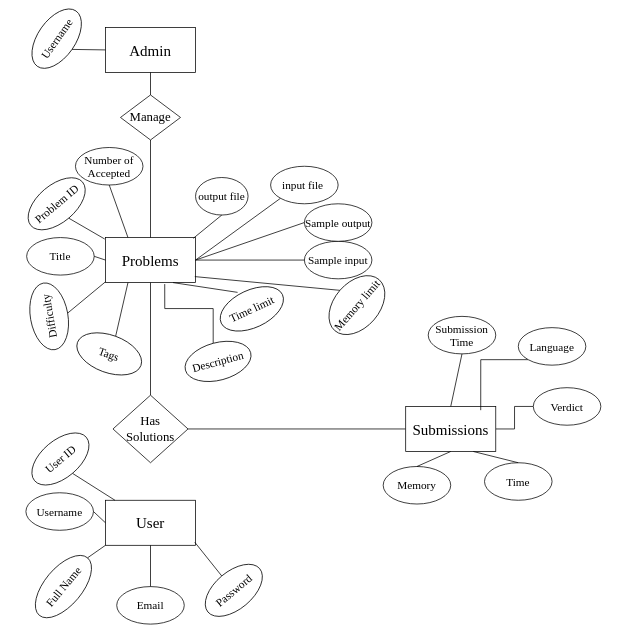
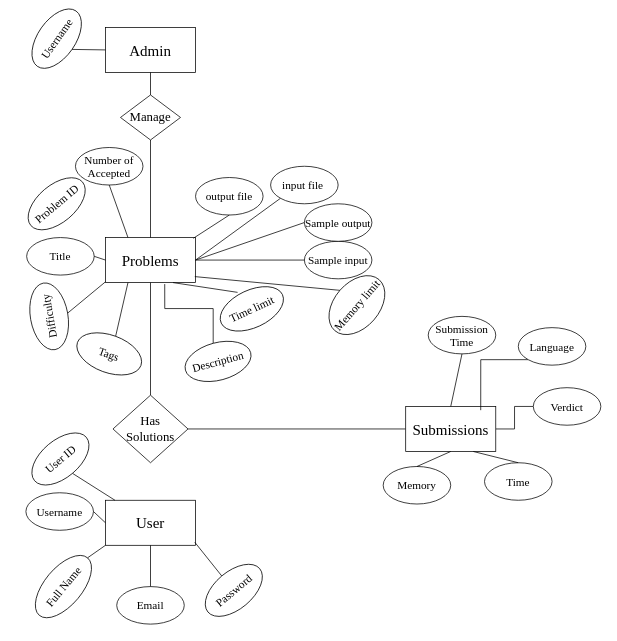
  <mxCell id="0" />
  <mxCell id="1" parent="0" />
  <mxCell id="2" value="Admin" style="rounded=0;whiteSpace=wrap;html=1;fontFamily=Times New Roman;fontStyle=0;verticalAlign=middle;fontSize=20;" parent="1" vertex="1"><mxGeometry x="140" y="30" width="120" height="60" as="geometry" /></mxCell>
  <mxCell id="3" value="Username" style="ellipse;whiteSpace=wrap;html=1;rotation=-55;fontFamily=Times New Roman;fontStyle=0;verticalAlign=middle;fontSize=15;" parent="1" vertex="1"><mxGeometry y="20" width="90" height="50" as="geometry" x="30" /></mxCell>
  <mxCell id="4" value="" style="endArrow=none;html=1;entryX=0;entryY=0.5;entryDx=0;entryDy=0;exitX=0.5;exitY=1;exitDx=0;exitDy=0;fontFamily=Times New Roman;fontStyle=0;verticalAlign=middle;fontSize=15;" parent="1" source="3" target="2" edge="1"><mxGeometry width="50" height="50" relative="1" as="geometry"><mxPoint y="170" as="sourcePoint" x="30" /><mxPoint x="80" y="120" as="targetPoint" /></mxGeometry></mxCell>
  <mxCell id="5" value="Manage" style="rhombus;whiteSpace=wrap;html=1;fontFamily=Times New Roman;fontStyle=0;verticalAlign=middle;fontSize=17;" parent="1" vertex="1"><mxGeometry x="160" y="120" width="80" height="60" as="geometry" /></mxCell>
  <mxCell id="6" value="" style="endArrow=none;html=1;entryX=0.5;entryY=1;entryDx=0;entryDy=0;exitX=0.5;exitY=0;exitDx=0;exitDy=0;fontFamily=Times New Roman;fontStyle=0;verticalAlign=middle;fontSize=15;" parent="1" source="5" target="2" edge="1"><mxGeometry width="50" height="50" relative="1" as="geometry"><mxPoint y="290" as="sourcePoint" x="30" /><mxPoint x="80" y="240" as="targetPoint" /></mxGeometry></mxCell>
  <mxCell id="7" value="Problems" style="rounded=0;whiteSpace=wrap;html=1;fontFamily=Times New Roman;fontStyle=0;verticalAlign=middle;fontSize=20;" parent="1" vertex="1"><mxGeometry x="140" y="310" width="120" height="60" as="geometry" /></mxCell>
  <mxCell id="8" value="" style="endArrow=none;html=1;entryX=0.5;entryY=1;entryDx=0;entryDy=0;exitX=0.5;exitY=0;exitDx=0;exitDy=0;fontFamily=Times New Roman;fontStyle=0;verticalAlign=middle;fontSize=15;" parent="1" source="7" target="5" edge="1"><mxGeometry width="50" height="50" relative="1" as="geometry"><mxPoint x="90" y="240" as="sourcePoint" /><mxPoint x="140" y="190" as="targetPoint" /></mxGeometry></mxCell>
  <mxCell id="9" value="Problem ID" style="ellipse;whiteSpace=wrap;html=1;rotation=-40;fontFamily=Times New Roman;fontStyle=0;verticalAlign=middle;fontSize=15;" parent="1" vertex="1"><mxGeometry y="240" width="90" height="50" as="geometry" x="30" /></mxCell>
- <mxCell id="10" value="" style="endArrow=none;html=1;entryX=0.5;entryY=1;entryDx=0;entryDy=0;exitX=-0.008;exitY=0.033;exitDx=0;exitDy=0;exitPerimeter=0;fontFamily=Times New Roman;fontStyle=0;verticalAlign=middle;fontSize=15;" parent="1" source="7" target="9" edge="1"><mxGeometry width="50" height="50" relative="1" as="geometry"><mxPoint x="20" y="440" as="sourcePoint" /><mxPoint x="70" y="390" as="targetPoint" /></mxGeometry></mxCell>
  <mxCell id="11" value="Title" style="ellipse;whiteSpace=wrap;html=1;rotation=0;fontFamily=Times New Roman;fontStyle=0;verticalAlign=middle;fontSize=15;" parent="1" vertex="1"><mxGeometry x="35" y="310" width="90" height="50" as="geometry" /></mxCell>
  <mxCell id="12" value="" style="endArrow=none;html=1;entryX=1;entryY=0.5;entryDx=0;entryDy=0;exitX=0;exitY=0.5;exitDx=0;exitDy=0;fontFamily=Times New Roman;fontStyle=0;verticalAlign=middle;fontSize=15;" parent="1" source="7" target="11" edge="1"><mxGeometry width="50" height="50" relative="1" as="geometry"><mxPoint x="20" y="440" as="sourcePoint" /><mxPoint x="70" y="390" as="targetPoint" /></mxGeometry></mxCell>
  <mxCell id="13" value="Difficulty" style="ellipse;whiteSpace=wrap;html=1;rotation=-100;fontFamily=Times New Roman;fontStyle=0;verticalAlign=middle;fontSize=15;" parent="1" vertex="1"><mxGeometry x="20" y="390" width="90" height="50" as="geometry" /></mxCell>
  <mxCell id="14" value="" style="endArrow=none;html=1;exitX=0.5;exitY=1;exitDx=0;exitDy=0;entryX=0;entryY=0.983;entryDx=0;entryDy=0;entryPerimeter=0;fontFamily=Times New Roman;fontStyle=0;verticalAlign=middle;fontSize=15;" parent="1" source="13" target="7" edge="1"><mxGeometry width="50" height="50" relative="1" as="geometry"><mxPoint x="155" y="520" as="sourcePoint" /><mxPoint x="205" y="470" as="targetPoint" /></mxGeometry></mxCell>
  <mxCell id="15" value="Tags" style="ellipse;whiteSpace=wrap;html=1;rotation=20;fontFamily=Times New Roman;fontStyle=0;verticalAlign=middle;fontSize=15;" parent="1" vertex="1"><mxGeometry x="100" y="440" width="90" height="50" as="geometry" /></mxCell>
  <mxCell id="16" value="" style="endArrow=none;html=1;exitX=0.5;exitY=0;exitDx=0;exitDy=0;entryX=0.25;entryY=1;entryDx=0;entryDy=0;fontFamily=Times New Roman;fontStyle=0;verticalAlign=middle;fontSize=15;" parent="1" source="15" target="7" edge="1"><mxGeometry width="50" height="50" relative="1" as="geometry"><mxPoint x="230" y="440" as="sourcePoint" /><mxPoint x="280" y="390" as="targetPoint" /></mxGeometry></mxCell>
  <mxCell id="17" style="edgeStyle=orthogonalEdgeStyle;rounded=0;orthogonalLoop=1;jettySize=auto;html=1;exitX=0.5;exitY=0;exitDx=0;exitDy=0;entryX=0.658;entryY=1.033;entryDx=0;entryDy=0;entryPerimeter=0;endArrow=none;endFill=0;endSize=25;strokeColor=#000000;fontFamily=Times New Roman;fontStyle=0;verticalAlign=middle;fontSize=15;" edge="1" parent="1" source="18" target="7"><mxGeometry relative="1" as="geometry" /></mxCell>
  <mxCell id="18" value="Description" style="ellipse;whiteSpace=wrap;html=1;rotation=-15;fontFamily=Times New Roman;fontStyle=0;verticalAlign=middle;fontSize=15;" parent="1" vertex="1"><mxGeometry x="245" y="450" width="90" height="50" as="geometry" /></mxCell>
  <mxCell id="19" value="Sample input" style="ellipse;whiteSpace=wrap;html=1;rotation=0;fontFamily=Times New Roman;fontStyle=0;verticalAlign=middle;fontSize=15;" parent="1" vertex="1"><mxGeometry x="405" y="315" width="90" height="50" as="geometry" /></mxCell>
  <mxCell id="20" value="Sample output" style="ellipse;whiteSpace=wrap;html=1;fontFamily=Times New Roman;fontStyle=0;verticalAlign=middle;fontSize=15;" parent="1" vertex="1"><mxGeometry x="405" y="265" width="90" height="50" as="geometry" /></mxCell>
  <mxCell id="21" value="Time limit" style="ellipse;whiteSpace=wrap;html=1;rotation=-25;fontFamily=Times New Roman;fontStyle=0;verticalAlign=middle;fontSize=15;" parent="1" vertex="1"><mxGeometry x="290" y="380" width="90" height="50" as="geometry" /></mxCell>
  <mxCell id="22" value="Memory limit" style="ellipse;whiteSpace=wrap;html=1;rotation=-49;fontFamily=Times New Roman;fontStyle=0;verticalAlign=middle;fontSize=15;" parent="1" vertex="1"><mxGeometry x="430" y="370" width="90" height="60" as="geometry" /></mxCell>
  <mxCell id="23" value="input file&amp;nbsp;" style="ellipse;whiteSpace=wrap;html=1;fontFamily=Times New Roman;fontStyle=0;verticalAlign=middle;fontSize=15;" parent="1" vertex="1"><mxGeometry x="360" y="215" width="90" height="50" as="geometry" /></mxCell>
- <mxCell id="24" value="output file" style="ellipse;whiteSpace=wrap;html=1;fontFamily=Times New Roman;fontStyle=0;verticalAlign=middle;fontSize=15;" parent="1" vertex="1"><mxGeometry x="260" y="230" width="70" height="50" as="geometry" /></mxCell>
+ <mxCell id="24" value="output file" style="ellipse;whiteSpace=wrap;html=1;fontFamily=Times New Roman;fontStyle=0;verticalAlign=middle;fontSize=15;" parent="1" vertex="1"><mxGeometry x="260" y="230" width="90" height="50" as="geometry" /></mxCell>
  <mxCell id="25" value="Number of Accepted" style="ellipse;whiteSpace=wrap;html=1;fontFamily=Times New Roman;fontStyle=0;verticalAlign=middle;fontSize=15;" parent="1" vertex="1"><mxGeometry x="100" y="190" width="90" height="50" as="geometry" /></mxCell>
  <mxCell id="26" value="" style="endArrow=none;html=1;entryX=0.75;entryY=1;entryDx=0;entryDy=0;exitX=0.412;exitY=-0.059;exitDx=0;exitDy=0;exitPerimeter=0;fontFamily=Times New Roman;fontStyle=0;verticalAlign=middle;fontSize=15;" parent="1" source="21" target="7" edge="1"><mxGeometry width="50" height="50" relative="1" as="geometry"><mxPoint x="245" y="420" as="sourcePoint" /><mxPoint x="295" y="370" as="targetPoint" /></mxGeometry></mxCell>
  <mxCell id="27" value="" style="endArrow=none;html=1;entryX=0.5;entryY=0;entryDx=0;entryDy=0;exitX=0.992;exitY=0.867;exitDx=0;exitDy=0;exitPerimeter=0;fontFamily=Times New Roman;fontStyle=0;verticalAlign=middle;fontSize=15;" parent="1" source="7" target="22" edge="1"><mxGeometry width="50" height="50" relative="1" as="geometry"><mxPoint x="280" y="400" as="sourcePoint" /><mxPoint x="330" y="350" as="targetPoint" /></mxGeometry></mxCell>
  <mxCell id="28" value="" style="endArrow=none;html=1;entryX=0;entryY=0.5;entryDx=0;entryDy=0;exitX=1;exitY=0.5;exitDx=0;exitDy=0;fontFamily=Times New Roman;fontStyle=0;verticalAlign=middle;fontSize=15;" parent="1" source="7" target="19" edge="1"><mxGeometry width="50" height="50" relative="1" as="geometry"><mxPoint x="210" y="580" as="sourcePoint" /><mxPoint x="260" y="530" as="targetPoint" /><Array as="points" /></mxGeometry></mxCell>
  <mxCell id="29" value="" style="endArrow=none;html=1;entryX=0;entryY=1;entryDx=0;entryDy=0;exitX=1;exitY=0.5;exitDx=0;exitDy=0;fontFamily=Times New Roman;fontStyle=0;verticalAlign=middle;fontSize=15;" parent="1" source="7" target="23" edge="1"><mxGeometry width="50" height="50" relative="1" as="geometry"><mxPoint x="355" y="550" as="sourcePoint" /><mxPoint x="405" y="500" as="targetPoint" /></mxGeometry></mxCell>
  <mxCell id="30" value="" style="endArrow=none;html=1;entryX=0.5;entryY=1;entryDx=0;entryDy=0;exitX=0.975;exitY=0.017;exitDx=0;exitDy=0;exitPerimeter=0;fontFamily=Times New Roman;fontStyle=0;verticalAlign=middle;fontSize=15;" parent="1" source="7" target="24" edge="1"><mxGeometry width="50" height="50" relative="1" as="geometry"><mxPoint x="263" y="310" as="sourcePoint" /><mxPoint x="260" y="240" as="targetPoint" /></mxGeometry></mxCell>
  <mxCell id="31" value="" style="endArrow=none;html=1;entryX=0;entryY=0.5;entryDx=0;entryDy=0;exitX=1;exitY=0.5;exitDx=0;exitDy=0;fontFamily=Times New Roman;fontStyle=0;verticalAlign=middle;fontSize=15;" parent="1" source="7" target="20" edge="1"><mxGeometry width="50" height="50" relative="1" as="geometry"><mxPoint x="335" y="350" as="sourcePoint" /><mxPoint x="385" y="300" as="targetPoint" /></mxGeometry></mxCell>
  <mxCell id="32" value="" style="endArrow=none;html=1;entryX=0.5;entryY=1;entryDx=0;entryDy=0;exitX=0.25;exitY=0;exitDx=0;exitDy=0;fontFamily=Times New Roman;fontStyle=0;verticalAlign=middle;fontSize=15;" parent="1" source="7" target="25" edge="1"><mxGeometry width="50" height="50" relative="1" as="geometry"><mxPoint x="-90" y="400" as="sourcePoint" /><mxPoint x="-40" y="350" as="targetPoint" /></mxGeometry></mxCell>
  <mxCell id="33" value="User" style="rounded=0;whiteSpace=wrap;html=1;fontFamily=Times New Roman;fontStyle=0;verticalAlign=middle;fontSize=20;" parent="1" vertex="1"><mxGeometry x="140" y="660" width="120" height="60" as="geometry" /></mxCell>
  <mxCell id="34" style="edgeStyle=orthogonalEdgeStyle;rounded=0;orthogonalLoop=1;jettySize=auto;html=1;exitX=1;exitY=0.5;exitDx=0;exitDy=0;entryX=0;entryY=0.5;entryDx=0;entryDy=0;endArrow=none;endFill=0;endSize=25;strokeColor=#000000;fontFamily=Times New Roman;fontSize=17;" edge="1" parent="1" source="35" target="48"><mxGeometry relative="1" as="geometry" /></mxCell>
  <mxCell id="35" value="Has&lt;br style=&quot;font-size: 17px;&quot;&gt;Solutions" style="rhombus;whiteSpace=wrap;html=1;fontFamily=Times New Roman;fontStyle=0;verticalAlign=middle;fontSize=17;" parent="1" vertex="1"><mxGeometry x="150" y="520" width="100" height="90" as="geometry" /></mxCell>
  <mxCell id="36" value="" style="endArrow=none;html=1;entryX=0.5;entryY=0;entryDx=0;entryDy=0;exitX=0.5;exitY=1;exitDx=0;exitDy=0;fontFamily=Times New Roman;fontStyle=0;verticalAlign=middle;fontSize=15;" parent="1" source="7" target="35" edge="1"><mxGeometry width="50" height="50" relative="1" as="geometry"><mxPoint x="10" y="810" as="sourcePoint" /><mxPoint x="60" y="760" as="targetPoint" /></mxGeometry></mxCell>
  <mxCell id="37" value="User ID" style="ellipse;whiteSpace=wrap;html=1;rotation=-40;fontFamily=Times New Roman;fontStyle=0;verticalAlign=middle;fontSize=15;" parent="1" vertex="1"><mxGeometry x="35" y="580" width="90" height="50" as="geometry" /></mxCell>
  <mxCell id="38" value="" style="endArrow=none;html=1;entryX=0.5;entryY=1;entryDx=0;entryDy=0;fontFamily=Times New Roman;fontStyle=0;verticalAlign=middle;fontSize=15;" parent="1" source="33" target="37" edge="1"><mxGeometry width="50" height="50" relative="1" as="geometry"><mxPoint x="10" y="770" as="sourcePoint" /><mxPoint x="60" y="720" as="targetPoint" /></mxGeometry></mxCell>
  <mxCell id="39" value="Username" style="ellipse;whiteSpace=wrap;html=1;fontFamily=Times New Roman;fontStyle=0;verticalAlign=middle;fontSize=15;" parent="1" vertex="1"><mxGeometry x="34" y="650" width="90" height="50" as="geometry" /></mxCell>
  <mxCell id="40" value="" style="endArrow=none;html=1;entryX=1;entryY=0.5;entryDx=0;entryDy=0;exitX=0;exitY=0.5;exitDx=0;exitDy=0;fontFamily=Times New Roman;fontStyle=0;verticalAlign=middle;fontSize=15;" parent="1" source="33" target="39" edge="1"><mxGeometry width="50" height="50" relative="1" as="geometry"><mxPoint x="10" y="770" as="sourcePoint" /><mxPoint x="60" y="720" as="targetPoint" /></mxGeometry></mxCell>
  <mxCell id="41" value="Full Name" style="ellipse;whiteSpace=wrap;html=1;rotation=-50;fontFamily=Times New Roman;fontStyle=0;verticalAlign=middle;fontSize=15;" parent="1" vertex="1"><mxGeometry x="34" y="750" width="100" height="50" as="geometry" /></mxCell>
  <mxCell id="42" value="" style="endArrow=none;html=1;entryX=1;entryY=0.5;entryDx=0;entryDy=0;exitX=0;exitY=1;exitDx=0;exitDy=0;exitPerimeter=0;fontFamily=Times New Roman;fontStyle=0;verticalAlign=middle;fontSize=15;" parent="1" source="33" target="41" edge="1"><mxGeometry width="50" height="50" relative="1" as="geometry"><mxPoint x="10" y="880" as="sourcePoint" /><mxPoint x="60" y="830" as="targetPoint" /></mxGeometry></mxCell>
  <mxCell id="43" value="Email" style="ellipse;whiteSpace=wrap;html=1;fontFamily=Times New Roman;fontStyle=0;verticalAlign=middle;fontSize=15;" parent="1" vertex="1"><mxGeometry x="155" y="775" width="90" height="50" as="geometry" /></mxCell>
  <mxCell id="44" value="" style="endArrow=none;html=1;entryX=0.5;entryY=0;entryDx=0;entryDy=0;exitX=0.5;exitY=1;exitDx=0;exitDy=0;fontFamily=Times New Roman;fontStyle=0;verticalAlign=middle;fontSize=15;" parent="1" source="33" target="43" edge="1"><mxGeometry width="50" height="50" relative="1" as="geometry"><mxPoint x="10" y="880" as="sourcePoint" /><mxPoint x="60" y="830" as="targetPoint" /></mxGeometry></mxCell>
  <mxCell id="45" value="Password" style="ellipse;whiteSpace=wrap;html=1;rotation=-40;fontFamily=Times New Roman;fontStyle=0;verticalAlign=middle;fontSize=15;" parent="1" vertex="1"><mxGeometry x="266" y="755" width="90" height="50" as="geometry" /></mxCell>
  <mxCell id="46" value="" style="endArrow=none;html=1;entryX=0.5;entryY=0;entryDx=0;entryDy=0;exitX=0.992;exitY=0.933;exitDx=0;exitDy=0;exitPerimeter=0;fontFamily=Times New Roman;fontStyle=0;verticalAlign=middle;fontSize=15;" parent="1" source="33" target="45" edge="1"><mxGeometry width="50" height="50" relative="1" as="geometry"><mxPoint x="10" y="890" as="sourcePoint" /><mxPoint x="60" y="840" as="targetPoint" /></mxGeometry></mxCell>
  <mxCell id="47" style="edgeStyle=orthogonalEdgeStyle;rounded=0;orthogonalLoop=1;jettySize=auto;html=1;exitX=1;exitY=0.5;exitDx=0;exitDy=0;endArrow=none;endFill=0;endSize=25;strokeColor=#000000;fontFamily=Times New Roman;fontSize=17;" edge="1" parent="1" source="48" target="52"><mxGeometry relative="1" as="geometry" /></mxCell>
  <mxCell id="48" value="Submissions" style="rounded=0;whiteSpace=wrap;html=1;fontFamily=Times New Roman;fontStyle=0;verticalAlign=middle;fontSize=20;" parent="1" vertex="1"><mxGeometry x="540" y="535" width="120" height="60" as="geometry" /></mxCell>
  <mxCell id="49" value="Submission Time" style="ellipse;whiteSpace=wrap;html=1;fontFamily=Times New Roman;fontStyle=0;verticalAlign=middle;fontSize=15;" parent="1" vertex="1"><mxGeometry x="570" y="415" width="90" height="50" as="geometry" /></mxCell>
  <mxCell id="50" style="edgeStyle=orthogonalEdgeStyle;rounded=0;orthogonalLoop=1;jettySize=auto;html=1;exitX=0;exitY=1;exitDx=0;exitDy=0;entryX=0.833;entryY=0.083;entryDx=0;entryDy=0;entryPerimeter=0;endArrow=none;endFill=0;endSize=25;strokeColor=#000000;fontFamily=Times New Roman;fontSize=17;" edge="1" parent="1" source="51" target="48"><mxGeometry relative="1" as="geometry" /></mxCell>
  <mxCell id="51" value="Language" style="ellipse;whiteSpace=wrap;html=1;fontFamily=Times New Roman;fontStyle=0;verticalAlign=middle;fontSize=15;" parent="1" vertex="1"><mxGeometry x="690" y="430" width="90" height="50" as="geometry" /></mxCell>
  <mxCell id="52" value="Verdict" style="ellipse;whiteSpace=wrap;html=1;fontFamily=Times New Roman;fontStyle=0;verticalAlign=middle;fontSize=15;" parent="1" vertex="1"><mxGeometry x="710" y="510" width="90" height="50" as="geometry" /></mxCell>
  <mxCell id="53" value="Time" style="ellipse;whiteSpace=wrap;html=1;fontFamily=Times New Roman;fontStyle=0;verticalAlign=middle;fontSize=15;" parent="1" vertex="1"><mxGeometry x="645" y="610" width="90" height="50" as="geometry" /></mxCell>
  <mxCell id="54" value="Memory" style="ellipse;whiteSpace=wrap;html=1;fontFamily=Times New Roman;fontStyle=0;verticalAlign=middle;fontSize=15;" parent="1" vertex="1"><mxGeometry x="510" y="615" width="90" height="50" as="geometry" /></mxCell>
  <mxCell id="55" value="" style="endArrow=none;html=1;entryX=0.5;entryY=1;entryDx=0;entryDy=0;fontFamily=Times New Roman;fontStyle=0;verticalAlign=middle;fontSize=15;exitX=0.5;exitY=0;exitDx=0;exitDy=0;" parent="1" target="49" edge="1" source="48"><mxGeometry width="50" height="50" relative="1" as="geometry"><mxPoint x="610" y="520" as="sourcePoint" /><mxPoint x="440" y="610" as="targetPoint" /></mxGeometry></mxCell>
  <mxCell id="56" value="" style="endArrow=none;html=1;entryX=0.5;entryY=0;entryDx=0;entryDy=0;exitX=0.75;exitY=1;exitDx=0;exitDy=0;fontFamily=Times New Roman;fontStyle=0;verticalAlign=middle;fontSize=15;" parent="1" source="48" target="53" edge="1"><mxGeometry width="50" height="50" relative="1" as="geometry"><mxPoint x="10" y="900" as="sourcePoint" /><mxPoint x="60" y="850" as="targetPoint" /></mxGeometry></mxCell>
  <mxCell id="57" value="" style="endArrow=none;html=1;entryX=0.5;entryY=0;entryDx=0;entryDy=0;exitX=0.5;exitY=1;exitDx=0;exitDy=0;fontFamily=Times New Roman;fontStyle=0;verticalAlign=middle;fontSize=15;" parent="1" source="48" target="54" edge="1"><mxGeometry width="50" height="50" relative="1" as="geometry"><mxPoint x="10" y="900" as="sourcePoint" /><mxPoint x="60" y="850" as="targetPoint" /></mxGeometry></mxCell>
